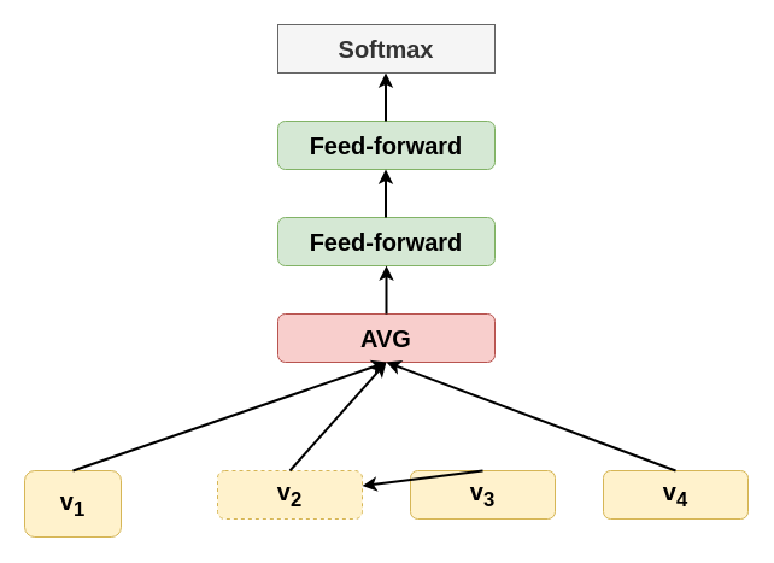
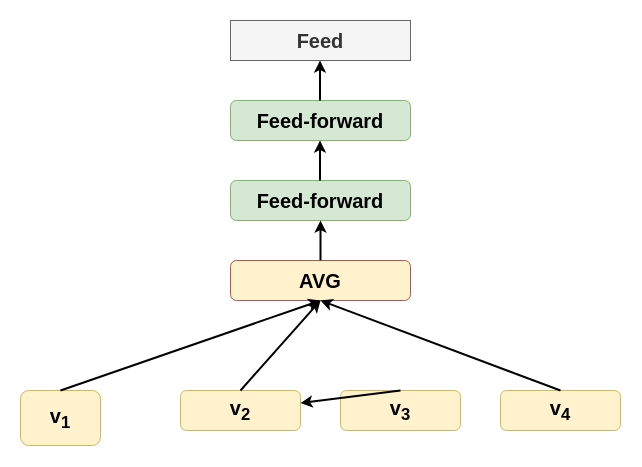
  <mxCell id="0" />
  <mxCell id="1" parent="0" />
  <mxCell id="2" value="&lt;font style=&quot;font-size: 20px&quot;&gt;&lt;b&gt;v&lt;sub&gt;1&lt;/sub&gt;&lt;/b&gt;&lt;/font&gt;" style="rounded=1;whiteSpace=wrap;html=1;fillColor=#fff2cc;strokeColor=#d6b656;" vertex="1" parent="1"><mxGeometry x="20" y="390" width="80" height="55" as="geometry" /></mxCell>
- <mxCell id="3" value="&lt;b&gt;&lt;font style=&quot;font-size: 20px&quot;&gt;v&lt;sub&gt;2&lt;/sub&gt;&lt;/font&gt;&lt;/b&gt;" style="rounded=1;whiteSpace=wrap;html=1;fillColor=#fff2cc;strokeColor=#d6b656;dashed=1;" vertex="1" parent="1"><mxGeometry x="180" y="390" width="120" height="40" as="geometry" /></mxCell>
+ <mxCell id="3" value="&lt;b&gt;&lt;font style=&quot;font-size: 20px&quot;&gt;v&lt;sub&gt;2&lt;/sub&gt;&lt;/font&gt;&lt;/b&gt;" style="rounded=1;whiteSpace=wrap;html=1;fillColor=#fff2cc;strokeColor=#d6b656;" vertex="1" parent="1"><mxGeometry x="180" y="390" width="120" height="40" as="geometry" /></mxCell>
  <mxCell id="4" value="&lt;b&gt;&lt;font style=&quot;font-size: 20px&quot;&gt;v&lt;sub&gt;3&lt;/sub&gt;&lt;/font&gt;&lt;/b&gt;" style="rounded=1;whiteSpace=wrap;html=1;fillColor=#fff2cc;strokeColor=#d6b656;" vertex="1" parent="1"><mxGeometry x="340" y="390" width="120" height="40" as="geometry" /></mxCell>
  <mxCell id="5" value="&lt;b&gt;&lt;font style=&quot;font-size: 20px&quot;&gt;v&lt;sub&gt;4&lt;/sub&gt;&lt;/font&gt;&lt;/b&gt;" style="rounded=1;whiteSpace=wrap;html=1;fillColor=#fff2cc;strokeColor=#d6b656;" vertex="1" parent="1"><mxGeometry x="500" y="390" width="120" height="40" as="geometry" /></mxCell>
- <mxCell id="6" value="&lt;font style=&quot;font-size: 20px&quot;&gt;&lt;b&gt;AVG&lt;/b&gt;&lt;/font&gt;" style="rounded=1;whiteSpace=wrap;html=1;fillColor=#f8cecc;strokeColor=#b85450;" vertex="1" parent="1"><mxGeometry x="230" y="260" width="180" height="40" as="geometry" /></mxCell>
+ <mxCell id="6" value="&lt;font style=&quot;font-size: 20px&quot;&gt;&lt;b&gt;AVG&lt;/b&gt;&lt;/font&gt;" style="rounded=1;whiteSpace=wrap;html=1;fillColor=#fff2cc;strokeColor=#b85450;" vertex="1" parent="1"><mxGeometry x="230" y="260" width="180" height="40" as="geometry" /></mxCell>
  <mxCell id="7" value="&lt;font style=&quot;font-size: 20px&quot;&gt;&lt;b&gt;Feed-forward&lt;/b&gt;&lt;/font&gt;" style="rounded=1;whiteSpace=wrap;html=1;fillColor=#d5e8d4;strokeColor=#82b366;" vertex="1" parent="1"><mxGeometry x="230" y="180" width="180" height="40" as="geometry" /></mxCell>
  <mxCell id="8" value="&lt;font style=&quot;font-size: 20px&quot;&gt;&lt;b&gt;Feed-forward&lt;/b&gt;&lt;/font&gt;" style="rounded=1;whiteSpace=wrap;html=1;fillColor=#d5e8d4;strokeColor=#82b366;" vertex="1" parent="1"><mxGeometry x="230" y="100" width="180" height="40" as="geometry" /></mxCell>
  <mxCell id="9" value="" style="endArrow=classic;html=1;strokeWidth=2;exitX=0.5;exitY=0;exitDx=0;exitDy=0;" edge="1" parent="1" source="2"><mxGeometry width="50" height="50" relative="1" as="geometry"><mxPoint x="340" y="320" as="sourcePoint" /><mxPoint x="320" y="300" as="targetPoint" /></mxGeometry></mxCell>
  <mxCell id="10" value="" style="endArrow=classic;html=1;strokeWidth=2;exitX=0.5;exitY=0;exitDx=0;exitDy=0;entryX=0.5;entryY=1;entryDx=0;entryDy=0;" edge="1" parent="1" source="3" target="6"><mxGeometry width="50" height="50" relative="1" as="geometry"><mxPoint x="90" y="400" as="sourcePoint" /><mxPoint x="330" y="310" as="targetPoint" /></mxGeometry></mxCell>
  <mxCell id="11" value="" style="endArrow=classic;html=1;strokeWidth=2;exitX=0.5;exitY=0;exitDx=0;exitDy=0;" edge="1" parent="1" source="4" target="3"><mxGeometry width="50" height="50" relative="1" as="geometry"><mxPoint x="250" y="400" as="sourcePoint" /><mxPoint x="330" y="310" as="targetPoint" /></mxGeometry></mxCell>
  <mxCell id="12" value="" style="endArrow=classic;html=1;strokeWidth=2;exitX=0.5;exitY=0;exitDx=0;exitDy=0;entryX=0.5;entryY=1;entryDx=0;entryDy=0;" edge="1" parent="1" source="5" target="6"><mxGeometry width="50" height="50" relative="1" as="geometry"><mxPoint x="410" y="400" as="sourcePoint" /><mxPoint x="330" y="310" as="targetPoint" /></mxGeometry></mxCell>
  <mxCell id="13" value="" style="endArrow=classic;html=1;strokeWidth=2;exitX=0.5;exitY=0;exitDx=0;exitDy=0;entryX=0.5;entryY=1;entryDx=0;entryDy=0;" edge="1" parent="1" source="6" target="7"><mxGeometry width="50" height="50" relative="1" as="geometry"><mxPoint x="570" y="400" as="sourcePoint" /><mxPoint x="330" y="310" as="targetPoint" /></mxGeometry></mxCell>
  <mxCell id="14" value="" style="endArrow=classic;html=1;strokeWidth=2;exitX=0.5;exitY=0;exitDx=0;exitDy=0;entryX=0.5;entryY=1;entryDx=0;entryDy=0;" edge="1" parent="1"><mxGeometry width="50" height="50" relative="1" as="geometry"><mxPoint x="319.5" y="180" as="sourcePoint" /><mxPoint x="319.5" y="140" as="targetPoint" /></mxGeometry></mxCell>
  <mxCell id="15" value="" style="endArrow=classic;html=1;strokeWidth=2;exitX=0.5;exitY=0;exitDx=0;exitDy=0;entryX=0.5;entryY=1;entryDx=0;entryDy=0;" edge="1" parent="1"><mxGeometry width="50" height="50" relative="1" as="geometry"><mxPoint x="319.5" y="100" as="sourcePoint" /><mxPoint x="319.5" y="60" as="targetPoint" /></mxGeometry></mxCell>
- <mxCell id="16" value="&lt;b&gt;&lt;font style=&quot;font-size: 20px&quot;&gt;Softmax&lt;/font&gt;&lt;/b&gt;" style="rounded=0;whiteSpace=wrap;html=1;fillColor=#f5f5f5;strokeColor=#666666;fontColor=#333333;" vertex="1" parent="1"><mxGeometry x="230" y="20" width="180" height="40" as="geometry" /></mxCell>
+ <mxCell id="16" value="&lt;b&gt;&lt;font style=&quot;font-size: 20px&quot;&gt;Feed&lt;/font&gt;&lt;/b&gt;" style="rounded=0;whiteSpace=wrap;html=1;fillColor=#f5f5f5;strokeColor=#666666;fontColor=#333333;" vertex="1" parent="1"><mxGeometry x="230" y="20" width="180" height="40" as="geometry" /></mxCell>
